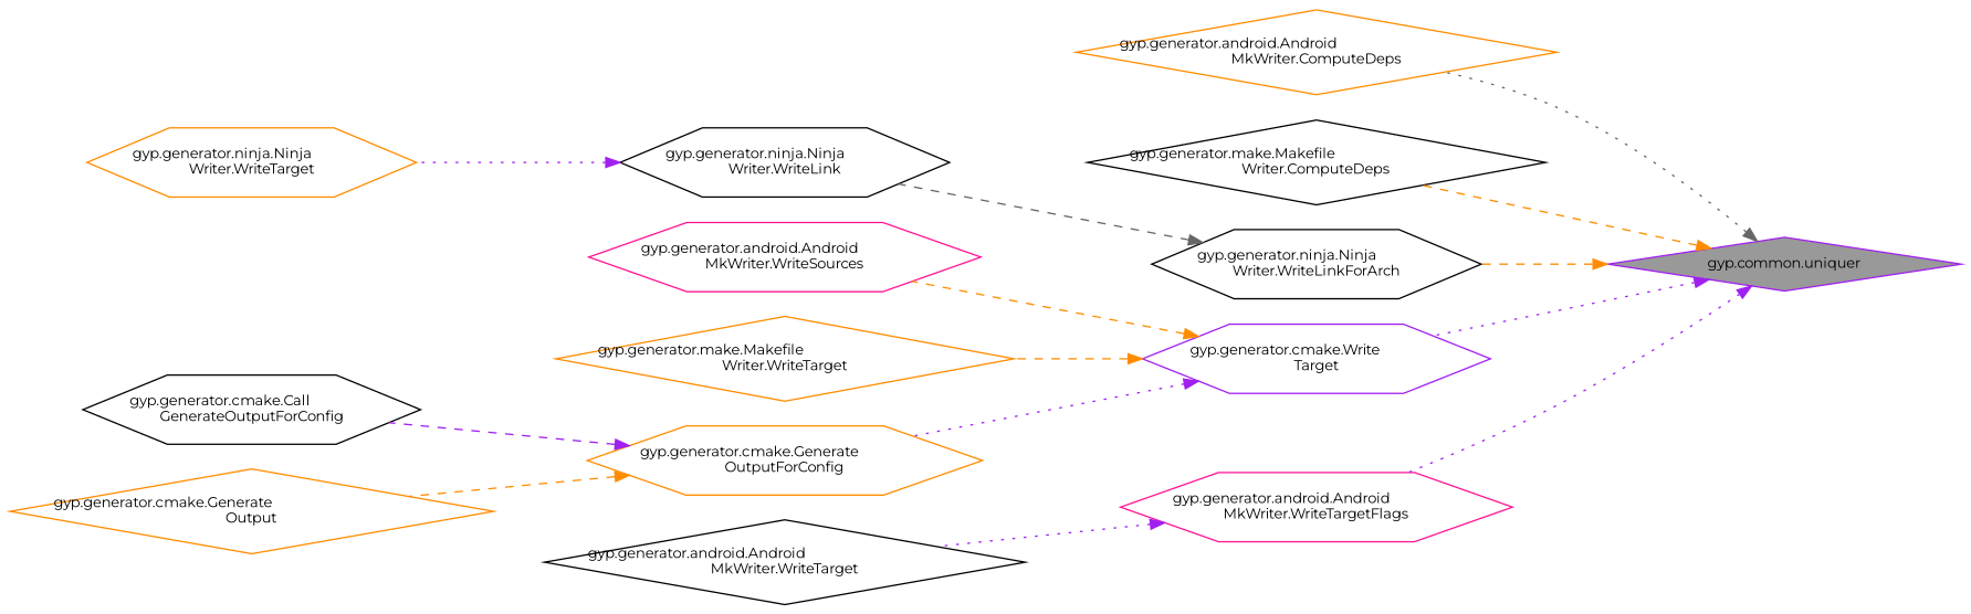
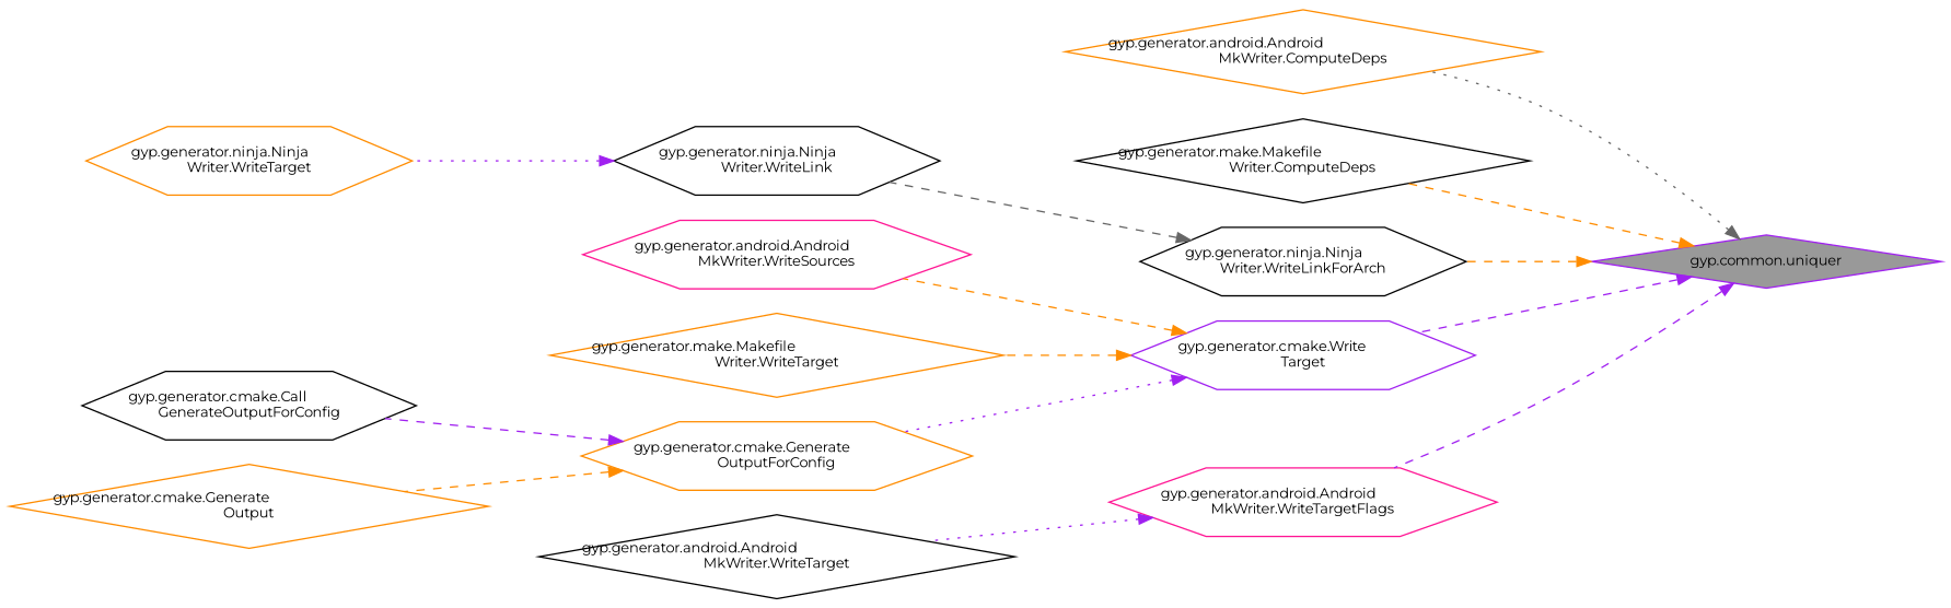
  digraph {
    fontname=Montserrat
    rankdir=RL
    node [color=darkorange fillcolor=white fontname=Montserrat fontsize=10 shape=hexagon style=filled]
    edge [color=purple dir=back fontname=Montserrat fontsize=10 labelfontname=Helvetica labelfontsize=10 style=dashed]
    n1 [color=purple fillcolor=grey60 fontcolor=black height=0.2 label="gyp.common.uniquer" shape=diamond width=0.4]
    n2 [height=0.2 label="gyp.generator.android.Android\lMkWriter.ComputeDeps" shape=diamond width=0.4]
    n3 [color=black height=0.2 label="gyp.generator.make.Makefile\lWriter.ComputeDeps" shape=diamond width=0.4]
    n4 [color=black height=0.2 label="gyp.generator.ninja.Ninja\lWriter.WriteLinkForArch" width=0.4]
    n5 [color=purple height=0.2 label="gyp.generator.cmake.Write\lTarget" width=0.4]
    n6 [color=deeppink height=0.2 label="gyp.generator.android.Android\lMkWriter.WriteTargetFlags" width=0.4]
    n7 [color=black height=0.2 label="gyp.generator.ninja.Ninja\lWriter.WriteLink" width=0.4]
    n8 [color=deeppink height=0.2 label="gyp.generator.android.Android\lMkWriter.WriteSources" width=0.4]
    n9 [height=0.2 label="gyp.generator.make.Makefile\lWriter.WriteTarget" shape=diamond width=0.4]
    n10 [height=0.2 label="gyp.generator.cmake.Generate\lOutputForConfig" width=0.4]
    n11 [color=black height=0.2 label="gyp.generator.android.Android\lMkWriter.WriteTarget" shape=diamond width=0.4]
    n12 [height=0.2 label="gyp.generator.ninja.Ninja\lWriter.WriteTarget" width=0.4]
    n13 [color=black height=0.2 label="gyp.generator.cmake.Call\lGenerateOutputForConfig" width=0.4]
    n14 [height=0.2 label="gyp.generator.cmake.Generate\lOutput" shape=diamond width=0.4]
    n1 -> n2 [color=gray40 style=dotted]
    n1 -> n3 [color=darkorange]
    n1 -> n4 [color=darkorange]
-   n1 -> n5 [style=dotted]
-   n1 -> n6 [style=dotted]
+   n1 -> n5
+   n1 -> n6
    n4 -> n7 [color=gray40]
    n5 -> n8 [color=darkorange]
    n5 -> n9 [color=darkorange]
    n5 -> n10 [style=dotted]
    n6 -> n11 [style=dotted]
    n7 -> n12 [style=dotted]
    n10 -> n13
    n10 -> n14 [color=darkorange]
  }
